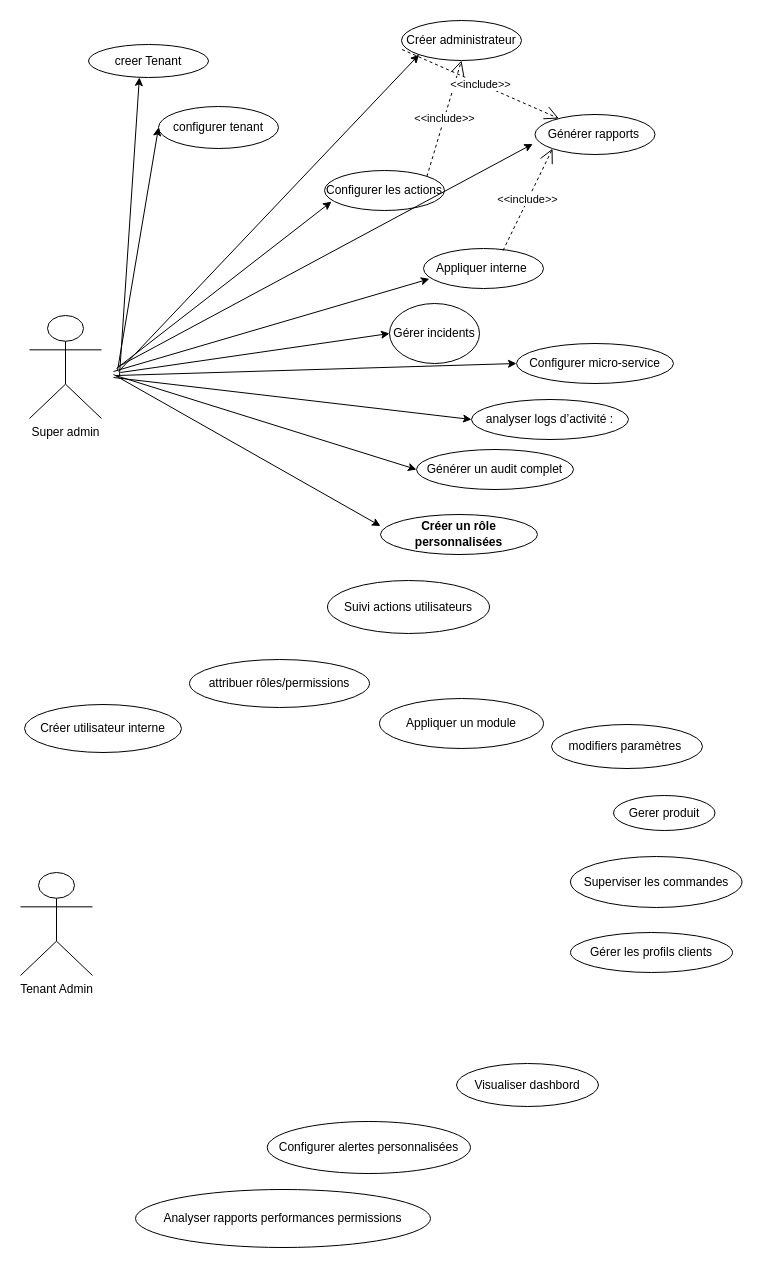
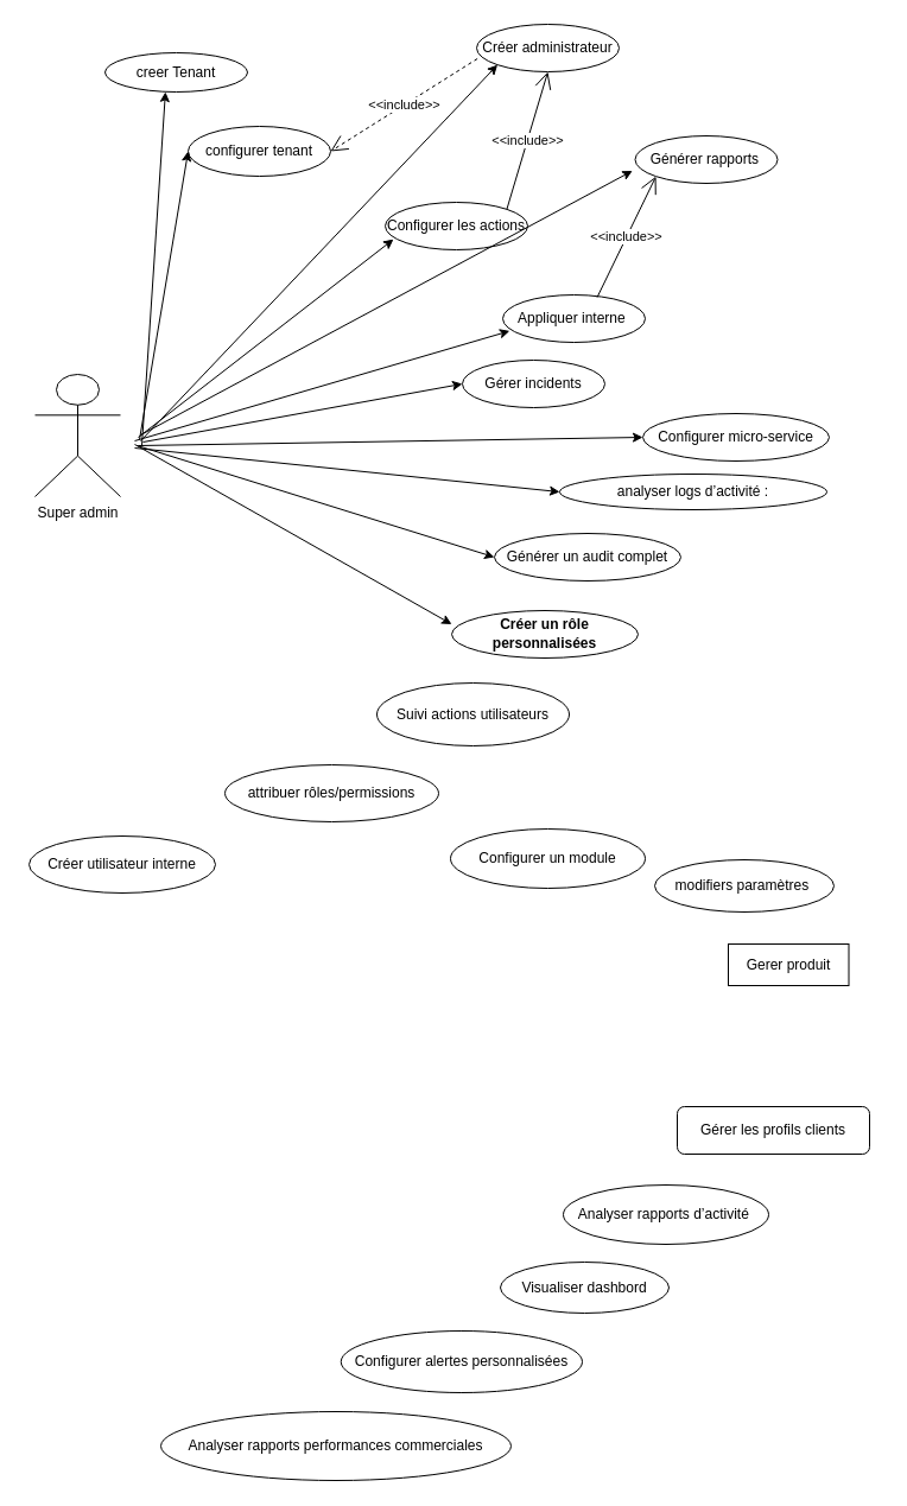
  <mxCell id="0" />
  <mxCell id="1" parent="0" />
  <mxCell id="2" value="Super admin" style="shape=umlActor;verticalLabelPosition=bottom;verticalAlign=top;html=1;outlineConnect=0;" vertex="1" parent="1"><mxGeometry x="29" y="315" width="72" height="103" as="geometry" /></mxCell>
  <mxCell id="3" value="creer Tenant" style="ellipse;whiteSpace=wrap;html=1;" vertex="1" parent="1"><mxGeometry x="88" y="44" width="120" height="33" as="geometry" /></mxCell>
  <mxCell id="4" value="  Créer administrateur" style="ellipse;whiteSpace=wrap;html=1;" vertex="1" parent="1"><mxGeometry x="401" y="20" width="120" height="40" as="geometry" /></mxCell>
  <mxCell id="5" value="configurer tenant" style="ellipse;whiteSpace=wrap;html=1;" vertex="1" parent="1"><mxGeometry x="158" y="106" width="120" height="42" as="geometry" /></mxCell>
  <mxCell id="6" value=" Configurer les actions" style="ellipse;whiteSpace=wrap;html=1;" vertex="1" parent="1"><mxGeometry x="324" y="170" width="120" height="40" as="geometry" /></mxCell>
  <mxCell id="7" value="" style="endArrow=classic;html=1;entryX=0.424;entryY=1;entryDx=0;entryDy=0;entryPerimeter=0;" edge="1" parent="1" target="3"><mxGeometry width="50" height="50" relative="1" as="geometry"><mxPoint x="119" y="375" as="sourcePoint" /><mxPoint x="320" y="57" as="targetPoint" /></mxGeometry></mxCell>
  <mxCell id="8" value="" style="endArrow=classic;html=1;entryX=0;entryY=0.5;entryDx=0;entryDy=0;" edge="1" parent="1" target="5"><mxGeometry width="50" height="50" relative="1" as="geometry"><mxPoint x="117" y="370" as="sourcePoint" /><mxPoint x="347" y="180" as="targetPoint" /></mxGeometry></mxCell>
  <mxCell id="9" value="" style="endArrow=classic;html=1;entryX=0;entryY=1;entryDx=0;entryDy=0;" edge="1" parent="1" target="4"><mxGeometry width="50" height="50" relative="1" as="geometry"><mxPoint x="118" y="371" as="sourcePoint" /><mxPoint x="375" y="134" as="targetPoint" /></mxGeometry></mxCell>
  <mxCell id="10" value="" style="endArrow=classic;html=1;entryX=0.058;entryY=0.779;entryDx=0;entryDy=0;entryPerimeter=0;" edge="1" parent="1" target="6"><mxGeometry width="50" height="50" relative="1" as="geometry"><mxPoint x="116" y="368" as="sourcePoint" /><mxPoint x="604" y="248" as="targetPoint" /></mxGeometry></mxCell>
- <mxCell id="11" value="&amp;lt;&amp;lt;include&amp;gt;&amp;gt;" style="endArrow=open;endSize=12;dashed=1;html=1;entryX=0.5;entryY=1;entryDx=0;entryDy=0;exitX=1;exitY=0;exitDx=0;exitDy=0;" edge="1" parent="1" source="6" target="4"><mxGeometry width="160" relative="1" as="geometry"><mxPoint x="611" y="203" as="sourcePoint" /><mxPoint x="659" y="273" as="targetPoint" /></mxGeometry></mxCell>
- <mxCell id="12" value="&amp;lt;&amp;lt;include&amp;gt;&amp;gt;" style="endArrow=open;endSize=12;dashed=1;html=1;exitX=0.005;exitY=0.725;exitDx=0;exitDy=0;exitPerimeter=0;" edge="1" parent="1" source="4" target="14"><mxGeometry width="160" relative="1" as="geometry"><mxPoint x="435" y="95" as="sourcePoint" /><mxPoint x="541" y="171" as="targetPoint" /></mxGeometry></mxCell>
+ <mxCell id="11" value="&amp;lt;&amp;lt;include&amp;gt;&amp;gt;" style="endArrow=open;endSize=12;dashed=0;html=1;entryX=0.5;entryY=1;entryDx=0;entryDy=0;exitX=1;exitY=0;exitDx=0;exitDy=0;" edge="1" parent="1" source="6" target="4"><mxGeometry width="160" relative="1" as="geometry"><mxPoint x="611" y="203" as="sourcePoint" /><mxPoint x="659" y="273" as="targetPoint" /></mxGeometry></mxCell>
+ <mxCell id="12" value="&amp;lt;&amp;lt;include&amp;gt;&amp;gt;" style="endArrow=open;endSize=12;dashed=1;html=1;entryX=1;entryY=0.5;entryDx=0;entryDy=0;exitX=0.005;exitY=0.725;exitDx=0;exitDy=0;exitPerimeter=0;" edge="1" parent="1" source="4" target="5"><mxGeometry width="160" relative="1" as="geometry"><mxPoint x="435" y="95" as="sourcePoint" /><mxPoint x="541" y="171" as="targetPoint" /></mxGeometry></mxCell>
  <mxCell id="13" value="  Appliquer interne&amp;nbsp;" style="ellipse;whiteSpace=wrap;html=1;" vertex="1" parent="1"><mxGeometry x="423" y="248" width="120" height="40" as="geometry" /></mxCell>
  <mxCell id="14" value="  Générer rapports&amp;nbsp;" style="ellipse;whiteSpace=wrap;html=1;" vertex="1" parent="1"><mxGeometry x="534.5" y="114" width="120" height="40" as="geometry" /></mxCell>
- <mxCell id="15" value=" Gérer incidents" style="ellipse;whiteSpace=wrap;html=1;" vertex="1" parent="1"><mxGeometry x="389" y="303" width="90" height="60" as="geometry" /></mxCell>
+ <mxCell id="15" value=" Gérer incidents" style="ellipse;whiteSpace=wrap;html=1;" vertex="1" parent="1"><mxGeometry x="389" y="303" width="120" height="40" as="geometry" /></mxCell>
  <mxCell id="16" value="" style="endArrow=classic;html=1;entryX=-0.019;entryY=0.737;entryDx=0;entryDy=0;entryPerimeter=0;" edge="1" parent="1" target="14"><mxGeometry width="50" height="50" relative="1" as="geometry"><mxPoint x="118" y="366" as="sourcePoint" /><mxPoint x="604" y="227" as="targetPoint" /></mxGeometry></mxCell>
  <mxCell id="17" value="" style="endArrow=classic;html=1;entryX=0.049;entryY=0.76;entryDx=0;entryDy=0;entryPerimeter=0;" edge="1" parent="1" target="13"><mxGeometry width="50" height="50" relative="1" as="geometry"><mxPoint x="113" y="371" as="sourcePoint" /><mxPoint x="604" y="227" as="targetPoint" /></mxGeometry></mxCell>
  <mxCell id="18" value="" style="endArrow=classic;html=1;entryX=0;entryY=0.5;entryDx=0;entryDy=0;" edge="1" parent="1" target="15"><mxGeometry width="50" height="50" relative="1" as="geometry"><mxPoint x="120" y="372" as="sourcePoint" /><mxPoint x="604" y="227" as="targetPoint" /></mxGeometry></mxCell>
- <mxCell id="19" value="&amp;lt;&amp;lt;include&amp;gt;&amp;gt;" style="endArrow=open;endSize=12;dashed=1;html=1;entryX=0;entryY=1;entryDx=0;entryDy=0;exitX=0.663;exitY=0.05;exitDx=0;exitDy=0;exitPerimeter=0;" edge="1" parent="1" source="13" target="14"><mxGeometry width="160" relative="1" as="geometry"><mxPoint x="437.426" y="225.858" as="sourcePoint" /><mxPoint x="449" y="172" as="targetPoint" /></mxGeometry></mxCell>
- <mxCell id="20" value=" Configurer micro-service" style="ellipse;whiteSpace=wrap;html=1;" vertex="1" parent="1"><mxGeometry x="516" y="343" width="157" height="40" as="geometry" /></mxCell>
+ <mxCell id="19" value="&amp;lt;&amp;lt;include&amp;gt;&amp;gt;" style="endArrow=open;endSize=12;dashed=0;html=1;entryX=0;entryY=1;entryDx=0;entryDy=0;exitX=0.663;exitY=0.05;exitDx=0;exitDy=0;exitPerimeter=0;" edge="1" parent="1" source="13" target="14"><mxGeometry width="160" relative="1" as="geometry"><mxPoint x="437.426" y="225.858" as="sourcePoint" /><mxPoint x="449" y="172" as="targetPoint" /></mxGeometry></mxCell>
+ <mxCell id="20" value=" Configurer micro-service" style="ellipse;whiteSpace=wrap;html=1;" vertex="1" parent="1"><mxGeometry x="541" y="348" width="157" height="40" as="geometry" /></mxCell>
  <mxCell id="21" value="" style="endArrow=classic;html=1;entryX=0;entryY=0.5;entryDx=0;entryDy=0;" edge="1" parent="1" target="20"><mxGeometry width="50" height="50" relative="1" as="geometry"><mxPoint x="116" y="375" as="sourcePoint" /><mxPoint x="604" y="220" as="targetPoint" /></mxGeometry></mxCell>
  <mxCell id="22" value=" Générer un audit complet" style="ellipse;whiteSpace=wrap;html=1;" vertex="1" parent="1"><mxGeometry x="416" y="449" width="157" height="40" as="geometry" /></mxCell>
- <mxCell id="23" value="analyser logs d’activité :" style="ellipse;whiteSpace=wrap;html=1;" vertex="1" parent="1"><mxGeometry x="471" y="399" width="157" height="40" as="geometry" /></mxCell>
+ <mxCell id="23" value="analyser logs d’activité :" style="ellipse;whiteSpace=wrap;html=1;" vertex="1" parent="1"><mxGeometry x="471" y="399" width="225" height="30" as="geometry" /></mxCell>
  <mxCell id="24" value="&lt;strong&gt;&lt;span style=&quot;line-height: 107%; font-family: Calibri, sans-serif;&quot;&gt;&lt;font style=&quot;font-size: 12px;&quot;&gt;Créer un rôle personnalisées&lt;/font&gt;&lt;/span&gt;&lt;/strong&gt;&lt;span style=&quot;font-size:11.0pt;line-height:107%;font-family:&amp;quot;Calibri&amp;quot;,sans-serif;&lt;br/&gt;mso-ascii-theme-font:minor-latin;mso-fareast-font-family:Calibri;mso-fareast-theme-font:&lt;br/&gt;minor-latin;mso-hansi-theme-font:minor-latin;mso-bidi-theme-font:minor-latin;&lt;br/&gt;mso-ansi-language:FR;mso-fareast-language:EN-US;mso-bidi-language:AR-SA&quot;&gt;&lt;/span&gt;" style="ellipse;whiteSpace=wrap;html=1;" vertex="1" parent="1"><mxGeometry x="380" y="514" width="157" height="40" as="geometry" /></mxCell>
  <mxCell id="25" value="" style="endArrow=classic;html=1;fontSize=12;entryX=0;entryY=0.5;entryDx=0;entryDy=0;" edge="1" parent="1" target="23"><mxGeometry width="50" height="50" relative="1" as="geometry"><mxPoint x="113" y="377" as="sourcePoint" /><mxPoint x="604" y="258" as="targetPoint" /></mxGeometry></mxCell>
  <mxCell id="26" value="" style="endArrow=classic;html=1;fontSize=12;entryX=0;entryY=0.5;entryDx=0;entryDy=0;" edge="1" parent="1" target="22"><mxGeometry width="50" height="50" relative="1" as="geometry"><mxPoint x="115" y="375" as="sourcePoint" /><mxPoint x="604" y="258" as="targetPoint" /></mxGeometry></mxCell>
  <mxCell id="27" value="" style="endArrow=classic;html=1;fontSize=12;entryX=0;entryY=0.287;entryDx=0;entryDy=0;entryPerimeter=0;" edge="1" parent="1" target="24"><mxGeometry width="50" height="50" relative="1" as="geometry"><mxPoint x="113" y="374" as="sourcePoint" /><mxPoint x="604" y="258" as="targetPoint" /></mxGeometry></mxCell>
  <mxCell id="28" value="Créer utilisateur interne" style="ellipse;whiteSpace=wrap;html=1;fontSize=12;" vertex="1" parent="1"><mxGeometry x="24" y="704" width="157" height="48" as="geometry" /></mxCell>
- <mxCell id="29" value="Tenant Admin" style="shape=umlActor;verticalLabelPosition=bottom;verticalAlign=top;html=1;outlineConnect=0;" vertex="1" parent="1"><mxGeometry x="20" y="872" width="72" height="103" as="geometry" /></mxCell>
- <mxCell id="30" value="attribuer rôles/permissions" style="ellipse;whiteSpace=wrap;html=1;fontSize=12;" vertex="1" parent="1"><mxGeometry x="189" y="659" width="180" height="48" as="geometry" /></mxCell>
- <mxCell id="31" value="Suivi actions utilisateurs" style="ellipse;whiteSpace=wrap;html=1;fontSize=12;" vertex="1" parent="1"><mxGeometry x="327" y="580" width="162" height="53" as="geometry" /></mxCell>
+ <mxCell id="30" value="attribuer rôles/permissions" style="ellipse;whiteSpace=wrap;html=1;fontSize=12;" vertex="1" parent="1"><mxGeometry x="189" y="644" width="180" height="48" as="geometry" /></mxCell>
+ <mxCell id="31" value="Suivi actions utilisateurs" style="ellipse;whiteSpace=wrap;html=1;fontSize=12;" vertex="1" parent="1"><mxGeometry x="317" y="575" width="162" height="53" as="geometry" /></mxCell>
  <mxCell id="32" value="modifiers paramètres&amp;nbsp;" style="ellipse;whiteSpace=wrap;html=1;fontSize=12;" vertex="1" parent="1"><mxGeometry x="551" y="724" width="151" height="44" as="geometry" /></mxCell>
- <mxCell id="33" value="Appliquer un module" style="ellipse;whiteSpace=wrap;html=1;fontSize=12;" vertex="1" parent="1"><mxGeometry x="379" y="698" width="164" height="50" as="geometry" /></mxCell>
- <mxCell id="34" value="Gerer produit" style="ellipse;whiteSpace=wrap;html=1;fontSize=12;" vertex="1" parent="1"><mxGeometry x="613" y="795" width="101.5" height="35" as="geometry" /></mxCell>
- <mxCell id="35" value="Superviser les commandes" style="ellipse;whiteSpace=wrap;html=1;fontSize=12;" vertex="1" parent="1"><mxGeometry x="570" y="856" width="171.5" height="51" as="geometry" /></mxCell>
- <mxCell id="36" value="Gérer les profils clients" style="ellipse;whiteSpace=wrap;html=1;fontSize=12;" vertex="1" parent="1"><mxGeometry x="570" y="932" width="162" height="40" as="geometry" /></mxCell>
- <mxCell id="38" value="Visualiser dashbord" style="ellipse;whiteSpace=wrap;html=1;fontSize=12;" vertex="1" parent="1"><mxGeometry x="456" y="1063" width="142" height="43" as="geometry" /></mxCell>
- <mxCell id="39" value="Configurer alertes personnalisées" style="ellipse;whiteSpace=wrap;html=1;fontSize=12;" vertex="1" parent="1"><mxGeometry x="266.75" y="1121" width="203.25" height="52" as="geometry" /></mxCell>
- <mxCell id="40" value="Analyser rapports performances permissions " style="ellipse;whiteSpace=wrap;html=1;fontSize=12;" vertex="1" parent="1"><mxGeometry x="135" y="1189" width="295" height="58" as="geometry" /></mxCell>
+ <mxCell id="33" value="Configurer un module" style="ellipse;whiteSpace=wrap;html=1;fontSize=12;" vertex="1" parent="1"><mxGeometry x="379" y="698" width="164" height="50" as="geometry" /></mxCell>
+ <mxCell id="34" value="Gerer produit" style="whiteSpace=wrap;html=1;fontSize=12;rounded=0;" vertex="1" parent="1"><mxGeometry x="613" y="795" width="101.5" height="35" as="geometry" /></mxCell>
+ <mxCell id="36" value="Gérer les profils clients" style="whiteSpace=wrap;html=1;fontSize=12;rounded=1;" vertex="1" parent="1"><mxGeometry x="570" y="932" width="162" height="40" as="geometry" /></mxCell>
+ <mxCell id="37" value="Analyser rapports d’activité&amp;nbsp;" style="ellipse;whiteSpace=wrap;html=1;fontSize=12;" vertex="1" parent="1"><mxGeometry x="474" y="998" width="173" height="50" as="geometry" /></mxCell>
+ <mxCell id="38" value="Visualiser dashbord" style="ellipse;whiteSpace=wrap;html=1;fontSize=12;" vertex="1" parent="1"><mxGeometry x="421" y="1063" width="142" height="43" as="geometry" /></mxCell>
+ <mxCell id="39" value="Configurer alertes personnalisées" style="ellipse;whiteSpace=wrap;html=1;fontSize=12;" vertex="1" parent="1"><mxGeometry x="286.75" y="1121" width="203.25" height="52" as="geometry" /></mxCell>
+ <mxCell id="40" value="Analyser rapports performances commerciales " style="ellipse;whiteSpace=wrap;html=1;fontSize=12;" vertex="1" parent="1"><mxGeometry x="135" y="1189" width="295" height="58" as="geometry" /></mxCell>
